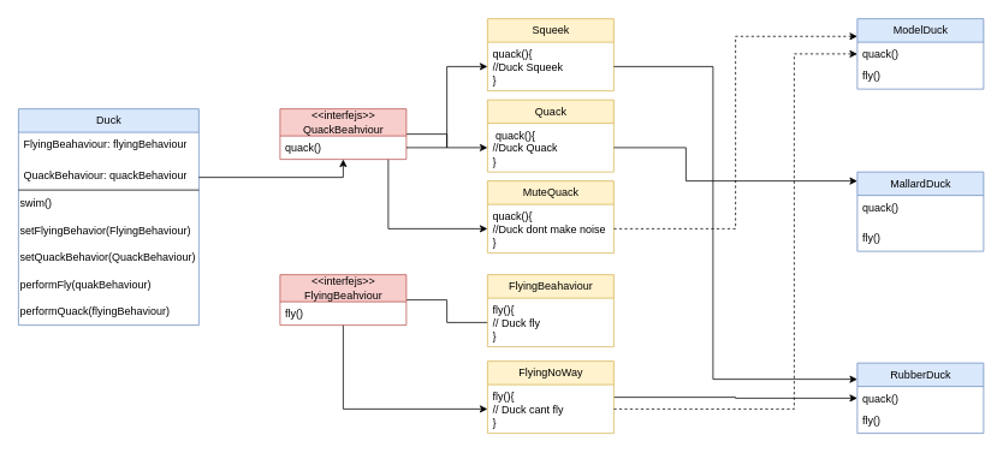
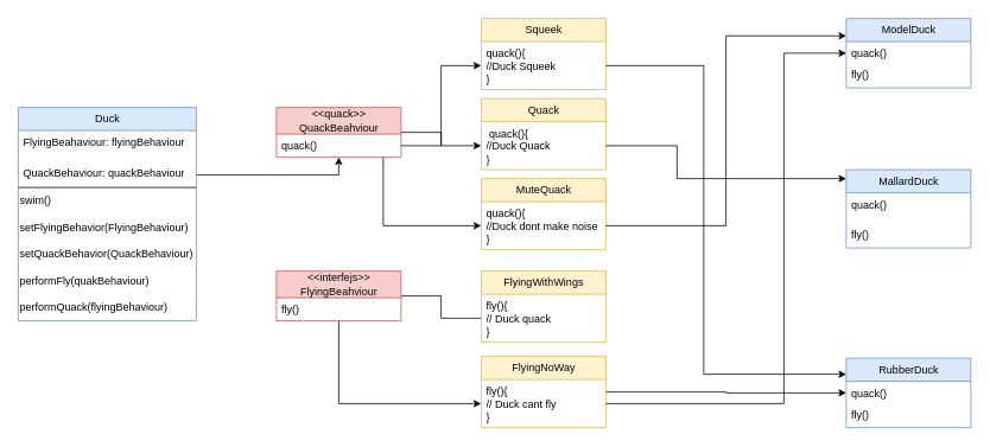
  <mxCell id="0" />
  <mxCell id="1" parent="0" />
  <mxCell id="2" style="edgeStyle=orthogonalEdgeStyle;rounded=0;orthogonalLoop=1;jettySize=auto;html=1;" edge="1" parent="1" source="4" target="38"><mxGeometry relative="1" as="geometry" /></mxCell>
  <mxCell id="3" style="edgeStyle=orthogonalEdgeStyle;rounded=0;orthogonalLoop=1;jettySize=auto;html=1;" edge="1" parent="1" source="4" target="18"><mxGeometry relative="1" as="geometry"><Array as="points"><mxPoint x="430" y="253" /></Array></mxGeometry></mxCell>
- <mxCell id="4" value="&amp;lt;&amp;lt;interfejs&amp;gt;&amp;gt;&lt;div&gt;QuackBeahviour&lt;/div&gt;" style="swimlane;fontStyle=0;childLayout=stackLayout;horizontal=1;startSize=30;fillColor=#f8cecc;horizontalStack=0;resizeParent=1;resizeParentMax=0;resizeLast=0;collapsible=1;marginBottom=0;html=1;strokeColor=#b85450;" vertex="1" parent="1"><mxGeometry x="310" y="120" width="140" height="56" as="geometry" /></mxCell>
+ <mxCell id="4" value="&amp;lt;&amp;lt;quack&amp;gt;&amp;gt;&lt;div&gt;QuackBeahviour&lt;/div&gt;" style="swimlane;fontStyle=0;childLayout=stackLayout;horizontal=1;startSize=30;fillColor=#f8cecc;horizontalStack=0;resizeParent=1;resizeParentMax=0;resizeLast=0;collapsible=1;marginBottom=0;html=1;strokeColor=#b85450;" vertex="1" parent="1"><mxGeometry x="310" y="120" width="140" height="56" as="geometry" /></mxCell>
  <mxCell id="5" value="quack()" style="text;align=left;verticalAlign=top;spacingLeft=4;spacingRight=4;overflow=hidden;rotatable=0;points=[[0,0.5],[1,0.5]];portConstraint=eastwest;whiteSpace=wrap;html=1;" vertex="1" parent="4"><mxGeometry y="30" width="140" height="26" as="geometry" /></mxCell>
  <mxCell id="6" style="edgeStyle=orthogonalEdgeStyle;rounded=0;orthogonalLoop=1;jettySize=auto;html=1;endArrow=none;" edge="1" parent="1" source="8" target="13"><mxGeometry relative="1" as="geometry" /></mxCell>
  <mxCell id="7" style="edgeStyle=orthogonalEdgeStyle;rounded=0;orthogonalLoop=1;jettySize=auto;html=1;" edge="1" parent="1" source="8" target="16"><mxGeometry relative="1" as="geometry" /></mxCell>
  <mxCell id="8" value="&amp;lt;&amp;lt;interfejs&amp;gt;&amp;gt;&lt;div&gt;FlyingBeahviour&lt;/div&gt;" style="swimlane;fontStyle=0;childLayout=stackLayout;horizontal=1;startSize=30;fillColor=#f8cecc;horizontalStack=0;resizeParent=1;resizeParentMax=0;resizeLast=0;collapsible=1;marginBottom=0;html=1;strokeColor=#b85450;" vertex="1" parent="1"><mxGeometry x="310" y="304" width="140" height="56" as="geometry" /></mxCell>
  <mxCell id="9" value="fly()" style="text;align=left;verticalAlign=top;spacingLeft=4;spacingRight=4;overflow=hidden;rotatable=0;points=[[0,0.5],[1,0.5]];portConstraint=eastwest;whiteSpace=wrap;html=1;" vertex="1" parent="8"><mxGeometry y="30" width="140" height="26" as="geometry" /></mxCell>
  <mxCell id="10" value="Squeek" style="swimlane;fontStyle=0;childLayout=stackLayout;horizontal=1;startSize=26;fillColor=#fff2cc;horizontalStack=0;resizeParent=1;resizeParentMax=0;resizeLast=0;collapsible=1;marginBottom=0;html=1;strokeColor=#d6b656;" vertex="1" parent="1"><mxGeometry x="540" y="20" width="140" height="80" as="geometry" /></mxCell>
  <mxCell id="11" value="quack(){&lt;div&gt;//&lt;span style=&quot;background-color: initial;&quot;&gt;Duck Squeek&lt;/span&gt;&lt;div&gt;}&lt;/div&gt;&lt;/div&gt;" style="text;strokeColor=none;fillColor=none;align=left;verticalAlign=top;spacingLeft=4;spacingRight=4;overflow=hidden;rotatable=0;points=[[0,0.5],[1,0.5]];portConstraint=eastwest;whiteSpace=wrap;html=1;" vertex="1" parent="10"><mxGeometry y="26" width="140" height="54" as="geometry" /></mxCell>
- <mxCell id="12" value="FlyingBeahaviour" style="swimlane;fontStyle=0;childLayout=stackLayout;horizontal=1;startSize=26;fillColor=#fff2cc;horizontalStack=0;resizeParent=1;resizeParentMax=0;resizeLast=0;collapsible=1;marginBottom=0;html=1;strokeColor=#d6b656;" vertex="1" parent="1"><mxGeometry x="540" y="304" width="140" height="80" as="geometry" /></mxCell>
- <mxCell id="13" value="fly(){&lt;div&gt;// Duck fly&lt;/div&gt;&lt;div&gt;}&lt;/div&gt;" style="text;align=left;verticalAlign=top;spacingLeft=4;spacingRight=4;overflow=hidden;rotatable=0;points=[[0,0.5],[1,0.5]];portConstraint=eastwest;whiteSpace=wrap;html=1;" vertex="1" parent="12"><mxGeometry y="26" width="140" height="54" as="geometry" /></mxCell>
+ <mxCell id="12" value="FlyingWithWings" style="swimlane;fontStyle=0;childLayout=stackLayout;horizontal=1;startSize=26;fillColor=#fff2cc;horizontalStack=0;resizeParent=1;resizeParentMax=0;resizeLast=0;collapsible=1;marginBottom=0;html=1;strokeColor=#d6b656;" vertex="1" parent="1"><mxGeometry x="540" y="304" width="140" height="80" as="geometry" /></mxCell>
+ <mxCell id="13" value="fly(){&lt;div&gt;// Duck quack&lt;/div&gt;&lt;div&gt;}&lt;/div&gt;" style="text;align=left;verticalAlign=top;spacingLeft=4;spacingRight=4;overflow=hidden;rotatable=0;points=[[0,0.5],[1,0.5]];portConstraint=eastwest;whiteSpace=wrap;html=1;" vertex="1" parent="12"><mxGeometry y="26" width="140" height="54" as="geometry" /></mxCell>
  <mxCell id="14" style="edgeStyle=orthogonalEdgeStyle;rounded=0;orthogonalLoop=1;jettySize=auto;html=1;" edge="1" parent="1" source="15" target="22"><mxGeometry relative="1" as="geometry" /></mxCell>
  <mxCell id="15" value="FlyingNoWay" style="swimlane;fontStyle=0;childLayout=stackLayout;horizontal=1;startSize=26;fillColor=#fff2cc;horizontalStack=0;resizeParent=1;resizeParentMax=0;resizeLast=0;collapsible=1;marginBottom=0;html=1;strokeColor=#d6b656;" vertex="1" parent="1"><mxGeometry x="540" y="400" width="140" height="80" as="geometry" /></mxCell>
  <mxCell id="16" value="fly(){&lt;div&gt;// Duck cant fly&lt;/div&gt;&lt;div&gt;}&lt;/div&gt;" style="text;align=left;verticalAlign=top;spacingLeft=4;spacingRight=4;overflow=hidden;rotatable=0;points=[[0,0.5],[1,0.5]];portConstraint=eastwest;whiteSpace=wrap;html=1;" vertex="1" parent="15"><mxGeometry y="26" width="140" height="54" as="geometry" /></mxCell>
  <mxCell id="17" value="MuteQuack" style="swimlane;fontStyle=0;childLayout=stackLayout;horizontal=1;startSize=26;fillColor=#fff2cc;horizontalStack=0;resizeParent=1;resizeParentMax=0;resizeLast=0;collapsible=1;marginBottom=0;html=1;strokeColor=#d6b656;" vertex="1" parent="1"><mxGeometry x="540" y="200" width="140" height="80" as="geometry" /></mxCell>
  <mxCell id="18" value="quack(){&lt;div&gt;//Duck dont make noise&lt;/div&gt;&lt;div&gt;}&lt;/div&gt;" style="text;strokeColor=none;fillColor=none;align=left;verticalAlign=top;spacingLeft=4;spacingRight=4;overflow=hidden;rotatable=0;points=[[0,0.5],[1,0.5]];portConstraint=eastwest;whiteSpace=wrap;html=1;" vertex="1" parent="17"><mxGeometry y="26" width="140" height="54" as="geometry" /></mxCell>
  <mxCell id="19" value="MallardDuck" style="swimlane;fontStyle=0;childLayout=stackLayout;horizontal=1;startSize=26;fillColor=#dae8fc;horizontalStack=0;resizeParent=1;resizeParentMax=0;resizeLast=0;collapsible=1;marginBottom=0;html=1;strokeColor=#6c8ebf;" vertex="1" parent="1"><mxGeometry x="950" y="190" width="140" height="88" as="geometry" /></mxCell>
  <mxCell id="20" value="quack()" style="text;strokeColor=none;fillColor=none;align=left;verticalAlign=top;spacingLeft=4;spacingRight=4;overflow=hidden;rotatable=0;points=[[0,0.5],[1,0.5]];portConstraint=eastwest;whiteSpace=wrap;html=1;" vertex="1" parent="19"><mxGeometry y="26" width="140" height="34" as="geometry" /></mxCell>
  <mxCell id="21" value="fly()&lt;div&gt;&lt;br&gt;&lt;/div&gt;" style="text;strokeColor=none;fillColor=none;align=left;verticalAlign=top;spacingLeft=4;spacingRight=4;overflow=hidden;rotatable=0;points=[[0,0.5],[1,0.5]];portConstraint=eastwest;whiteSpace=wrap;html=1;" vertex="1" parent="19"><mxGeometry y="60" width="140" height="28" as="geometry" /></mxCell>
  <mxCell id="22" value="RubberDuck" style="swimlane;fontStyle=0;childLayout=stackLayout;horizontal=1;startSize=26;fillColor=#dae8fc;horizontalStack=0;resizeParent=1;resizeParentMax=0;resizeLast=0;collapsible=1;marginBottom=0;html=1;strokeColor=#6c8ebf;" vertex="1" parent="1"><mxGeometry x="950" y="402" width="140" height="78" as="geometry" /></mxCell>
  <mxCell id="23" value="quack()" style="text;strokeColor=none;fillColor=none;align=left;verticalAlign=top;spacingLeft=4;spacingRight=4;overflow=hidden;rotatable=0;points=[[0,0.5],[1,0.5]];portConstraint=eastwest;whiteSpace=wrap;html=1;" vertex="1" parent="22"><mxGeometry y="26" width="140" height="24" as="geometry" /></mxCell>
  <mxCell id="24" value="fly()&lt;div&gt;&lt;br&gt;&lt;/div&gt;" style="text;strokeColor=none;fillColor=none;align=left;verticalAlign=top;spacingLeft=4;spacingRight=4;overflow=hidden;rotatable=0;points=[[0,0.5],[1,0.5]];portConstraint=eastwest;whiteSpace=wrap;html=1;" vertex="1" parent="22"><mxGeometry y="50" width="140" height="28" as="geometry" /></mxCell>
  <mxCell id="25" value="ModelDuck" style="swimlane;fontStyle=0;childLayout=stackLayout;horizontal=1;startSize=26;fillColor=#dae8fc;horizontalStack=0;resizeParent=1;resizeParentMax=0;resizeLast=0;collapsible=1;marginBottom=0;html=1;strokeColor=#6c8ebf;" vertex="1" parent="1"><mxGeometry x="950" y="20" width="140" height="78" as="geometry" /></mxCell>
  <mxCell id="26" value="quack()" style="text;strokeColor=none;fillColor=none;align=left;verticalAlign=top;spacingLeft=4;spacingRight=4;overflow=hidden;rotatable=0;points=[[0,0.5],[1,0.5]];portConstraint=eastwest;whiteSpace=wrap;html=1;" vertex="1" parent="25"><mxGeometry y="26" width="140" height="24" as="geometry" /></mxCell>
  <mxCell id="27" value="fly()&lt;div&gt;&lt;br&gt;&lt;/div&gt;" style="text;strokeColor=none;fillColor=none;align=left;verticalAlign=top;spacingLeft=4;spacingRight=4;overflow=hidden;rotatable=0;points=[[0,0.5],[1,0.5]];portConstraint=eastwest;whiteSpace=wrap;html=1;" vertex="1" parent="25"><mxGeometry y="50" width="140" height="28" as="geometry" /></mxCell>
  <mxCell id="28" value="Duck" style="swimlane;fontStyle=0;childLayout=stackLayout;horizontal=1;startSize=26;fillColor=#dae8fc;horizontalStack=0;resizeParent=1;resizeParentMax=0;resizeLast=0;collapsible=1;marginBottom=0;html=1;strokeColor=#6c8ebf;" vertex="1" parent="1"><mxGeometry x="20" y="120" width="200" height="240" as="geometry" /></mxCell>
  <mxCell id="29" value="FlyingBeahaviour: flyingBehaviour" style="text;strokeColor=none;fillColor=none;align=left;verticalAlign=top;spacingLeft=4;spacingRight=4;overflow=hidden;rotatable=0;points=[[0,0.5],[1,0.5]];portConstraint=eastwest;whiteSpace=wrap;html=1;" vertex="1" parent="28"><mxGeometry y="26" width="200" height="34" as="geometry" /></mxCell>
  <mxCell id="30" value="" style="endArrow=none;html=1;rounded=0;entryX=1;entryY=0;entryDx=0;entryDy=0;" edge="1" parent="28" target="32"><mxGeometry width="50" height="50" relative="1" as="geometry"><mxPoint y="90" as="sourcePoint" /><mxPoint x="50" y="40" as="targetPoint" /></mxGeometry></mxCell>
  <mxCell id="31" value="QuackBehaviour: quackBehaviour&lt;div&gt;&lt;br&gt;&lt;/div&gt;" style="text;strokeColor=none;fillColor=none;align=left;verticalAlign=top;spacingLeft=4;spacingRight=4;overflow=hidden;rotatable=0;points=[[0,0.5],[1,0.5]];portConstraint=eastwest;whiteSpace=wrap;html=1;" vertex="1" parent="28"><mxGeometry y="60" width="200" height="30" as="geometry" /></mxCell>
  <mxCell id="32" value="swim()" style="text;html=1;align=left;verticalAlign=middle;whiteSpace=wrap;rounded=0;strokeColor=none;fillColor=none;strokeWidth=1;" vertex="1" parent="28"><mxGeometry y="90" width="200" height="30" as="geometry" /></mxCell>
  <mxCell id="33" value="&lt;div&gt;setFlyingBehavior(FlyingBehaviour)&lt;/div&gt;" style="text;html=1;align=left;verticalAlign=middle;whiteSpace=wrap;rounded=0;" vertex="1" parent="28"><mxGeometry y="120" width="200" height="30" as="geometry" /></mxCell>
  <mxCell id="34" value="setQuackBehavior(QuackBehaviour)" style="text;html=1;align=left;verticalAlign=middle;whiteSpace=wrap;rounded=0;" vertex="1" parent="28"><mxGeometry y="150" width="200" height="30" as="geometry" /></mxCell>
  <mxCell id="35" value="performFly(quakBehaviour)" style="text;html=1;align=left;verticalAlign=middle;whiteSpace=wrap;rounded=0;" vertex="1" parent="28"><mxGeometry y="180" width="200" height="30" as="geometry" /></mxCell>
  <mxCell id="36" value="performQuack(flyingBehaviour)" style="text;html=1;align=left;verticalAlign=middle;whiteSpace=wrap;rounded=0;" vertex="1" parent="28"><mxGeometry y="210" width="200" height="30" as="geometry" /></mxCell>
  <mxCell id="37" value="Quack" style="swimlane;fontStyle=0;childLayout=stackLayout;horizontal=1;startSize=26;fillColor=#fff2cc;horizontalStack=0;resizeParent=1;resizeParentMax=0;resizeLast=0;collapsible=1;marginBottom=0;html=1;strokeColor=#d6b656;" vertex="1" parent="1"><mxGeometry x="540" y="110" width="140" height="80" as="geometry" /></mxCell>
  <mxCell id="38" value="&amp;nbsp;quack(){&lt;div&gt;//Duck Quack&lt;/div&gt;&lt;div&gt;}&lt;/div&gt;" style="text;strokeColor=none;fillColor=none;align=left;verticalAlign=top;spacingLeft=4;spacingRight=4;overflow=hidden;rotatable=0;points=[[0,0.5],[1,0.5]];portConstraint=eastwest;whiteSpace=wrap;html=1;" vertex="1" parent="37"><mxGeometry y="26" width="140" height="54" as="geometry" /></mxCell>
- <mxCell id="39" style="edgeStyle=orthogonalEdgeStyle;rounded=0;orthogonalLoop=1;jettySize=auto;html=1;entryX=0;entryY=0.25;entryDx=0;entryDy=0;dashed=1;" edge="1" parent="1" source="18" target="25"><mxGeometry relative="1" as="geometry" /></mxCell>
+ <mxCell id="39" style="edgeStyle=orthogonalEdgeStyle;rounded=0;orthogonalLoop=1;jettySize=auto;html=1;entryX=0;entryY=0.25;entryDx=0;entryDy=0;" edge="1" parent="1" source="18" target="25"><mxGeometry relative="1" as="geometry" /></mxCell>
  <mxCell id="40" style="edgeStyle=orthogonalEdgeStyle;rounded=0;orthogonalLoop=1;jettySize=auto;html=1;" edge="1" parent="1" source="31" target="4"><mxGeometry relative="1" as="geometry"><Array as="points"><mxPoint y="196" x="380" /></Array></mxGeometry></mxCell>
  <mxCell id="41" style="edgeStyle=orthogonalEdgeStyle;rounded=0;orthogonalLoop=1;jettySize=auto;html=1;" edge="1" parent="1" source="5" target="11"><mxGeometry relative="1" as="geometry" /></mxCell>
- <mxCell id="42" style="edgeStyle=orthogonalEdgeStyle;rounded=0;orthogonalLoop=1;jettySize=auto;html=1;dashed=1;" edge="1" parent="1" source="16" target="25"><mxGeometry relative="1" as="geometry"><Array as="points"><mxPoint x="880" y="453" /><mxPoint x="880" y="59" /></Array></mxGeometry></mxCell>
+ <mxCell id="42" style="edgeStyle=orthogonalEdgeStyle;rounded=0;orthogonalLoop=1;jettySize=auto;html=1;" edge="1" parent="1" source="16" target="25"><mxGeometry relative="1" as="geometry"><Array as="points"><mxPoint x="880" y="453" /><mxPoint x="880" y="59" /></Array></mxGeometry></mxCell>
  <mxCell id="43" style="edgeStyle=orthogonalEdgeStyle;rounded=0;orthogonalLoop=1;jettySize=auto;html=1;" edge="1" parent="1" source="38" target="19"><mxGeometry relative="1" as="geometry"><Array as="points"><mxPoint x="760" y="163" /><mxPoint x="760" y="200" /></Array></mxGeometry></mxCell>
  <mxCell id="44" style="edgeStyle=orthogonalEdgeStyle;rounded=0;orthogonalLoop=1;jettySize=auto;html=1;" edge="1" parent="1" source="11" target="22"><mxGeometry relative="1" as="geometry"><Array as="points"><mxPoint x="790" y="73" /><mxPoint x="790" y="420" /></Array></mxGeometry></mxCell>
